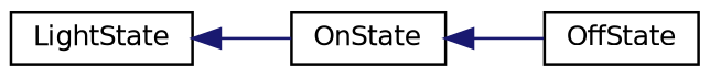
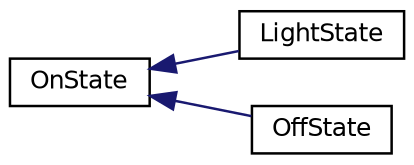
  digraph {
    rankdir=LR
    node [color=black fillcolor=white fontname=Helvetica fontsize=10 shape=record style=filled]
    edge [color=midnightblue dir=back fontname=Helvetica fontsize=10 labelfontname=Helvetica labelfontsize=10 style=solid]
    n1 [height=0.2 label=LightState width=0.4]
    n2 [height=0.2 label=OnState width=0.4]
    n3 [height=0.2 label=OffState width=0.4]
-   n1 -> n2
+   n2 -> n1
    n2 -> n3
  }
